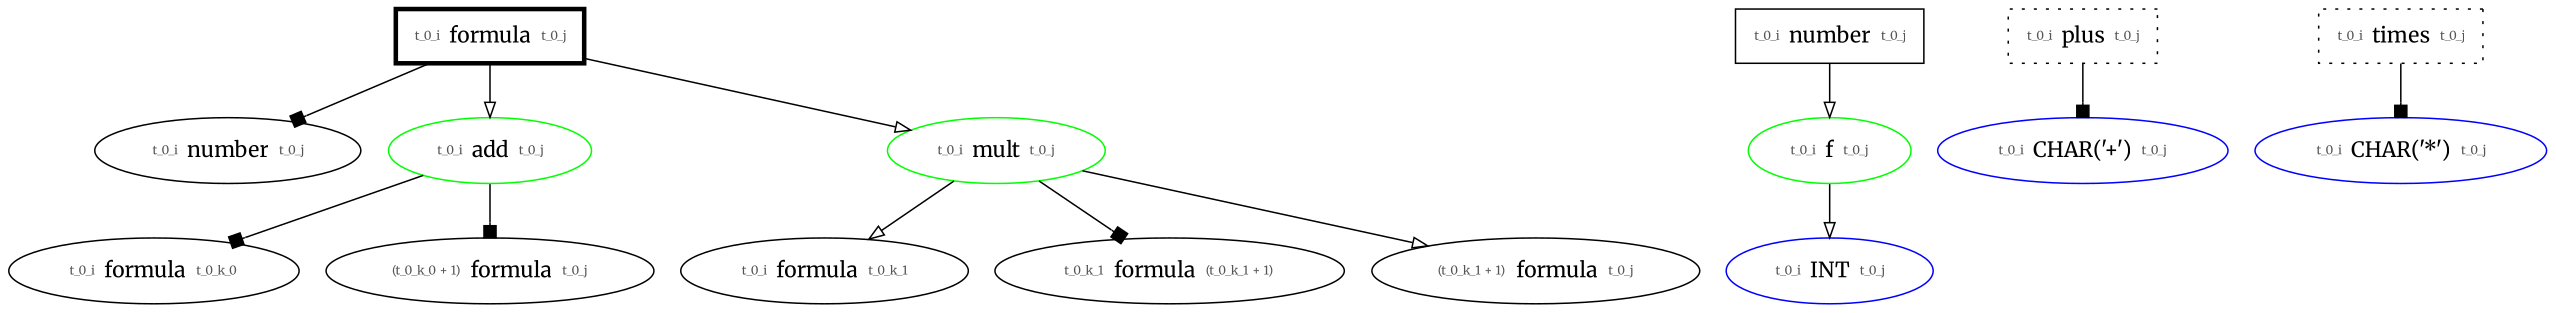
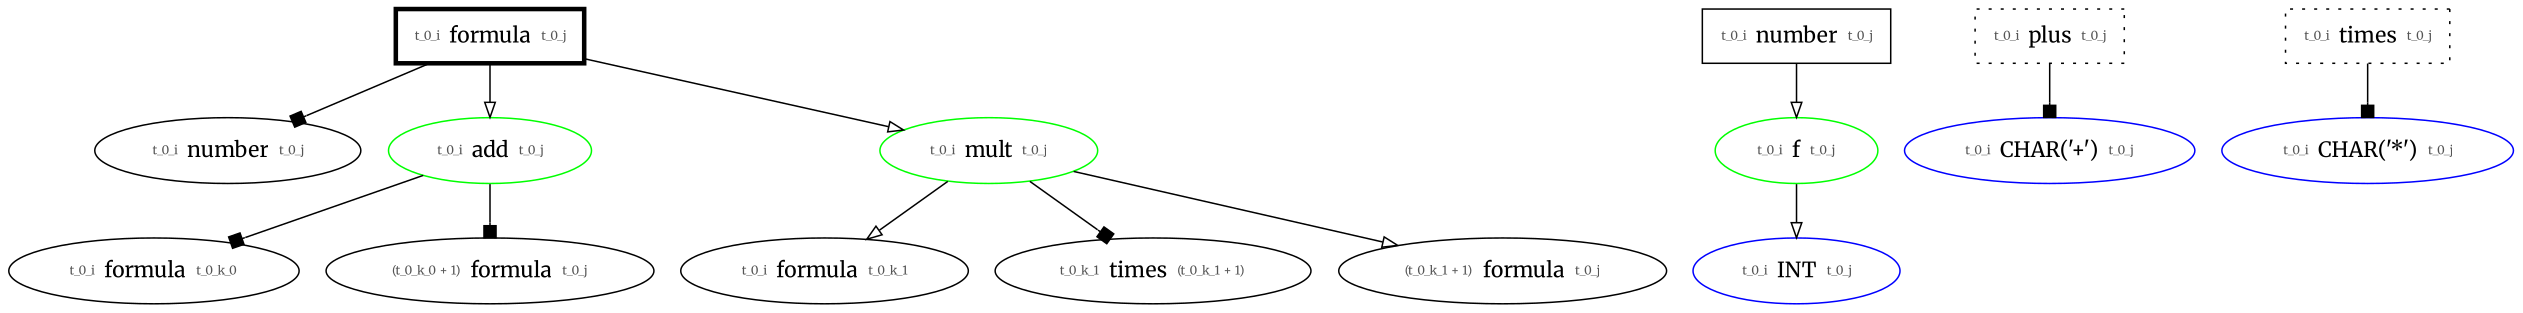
  digraph {
    fontname=Merriweather
    node [color=black fontname=Merriweather]
    edge [arrowhead=box fontname=Merriweather]
    n1 [label=<<table border='0'><tr><td><font point-size='8' color='#555555'>t_0_i</font></td><td>formula</td><td><font point-size='8' color='#555555'>t_0_j</font></td></tr></table>> penwidth=3 shape=box]
    n2 [label=<<table border='0'><tr><td><font point-size='8' color='#555555'>t_0_i</font></td><td>number</td><td><font point-size='8' color='#555555'>t_0_j</font></td></tr></table>>]
    n3 [color=green label=<<table border='0'><tr><td><font point-size='8' color='#555555'>t_0_i</font></td><td>add</td><td><font point-size='8' color='#555555'>t_0_j</font></td></tr></table>>]
    n4 [color=green label=<<table border='0'><tr><td><font point-size='8' color='#555555'>t_0_i</font></td><td>mult</td><td><font point-size='8' color='#555555'>t_0_j</font></td></tr></table>>]
    n5 [label=<<table border='0'><tr><td><font point-size='8' color='#555555'>t_0_i</font></td><td>formula</td><td><font point-size='8' color='#555555'>t_0_k_0</font></td></tr></table>>]
    n6 [label=<<table border='0'><tr><td><font point-size='8' color='#555555'>(t_0_k_0 + 1)</font></td><td>formula</td><td><font point-size='8' color='#555555'>t_0_j</font></td></tr></table>>]
    n7 [label=<<table border='0'><tr><td><font point-size='8' color='#555555'>t_0_i</font></td><td>formula</td><td><font point-size='8' color='#555555'>t_0_k_1</font></td></tr></table>>]
-   n8 [label=<<table border='0'><tr><td><font point-size='8' color='#555555'>t_0_k_1</font></td><td>formula</td><td><font point-size='8' color='#555555'>(t_0_k_1 + 1)</font></td></tr></table>>]
+   n8 [label=<<table border='0'><tr><td><font point-size='8' color='#555555'>t_0_k_1</font></td><td>times</td><td><font point-size='8' color='#555555'>(t_0_k_1 + 1)</font></td></tr></table>>]
    n9 [label=<<table border='0'><tr><td><font point-size='8' color='#555555'>(t_0_k_1 + 1)</font></td><td>formula</td><td><font point-size='8' color='#555555'>t_0_j</font></td></tr></table>>]
    n10 [label=<<table border='0'><tr><td><font point-size='8' color='#555555'>t_0_i</font></td><td>number</td><td><font point-size='8' color='#555555'>t_0_j</font></td></tr></table>> shape=box]
    n11 [color=green label=<<table border='0'><tr><td><font point-size='8' color='#555555'>t_0_i</font></td><td>f</td><td><font point-size='8' color='#555555'>t_0_j</font></td></tr></table>>]
    n12 [color=blue label=<<table border='0'><tr><td><font point-size='8' color='#555555'>t_0_i</font></td><td>INT</td><td><font point-size='8' color='#555555'>t_0_j</font></td></tr></table>>]
    n13 [label=<<table border='0'><tr><td><font point-size='8' color='#555555'>t_0_i</font></td><td>plus</td><td><font point-size='8' color='#555555'>t_0_j</font></td></tr></table>> shape=box style=dotted]
    n14 [color=blue label=<<table border='0'><tr><td><font point-size='8' color='#555555'>t_0_i</font></td><td>CHAR('+')</td><td><font point-size='8' color='#555555'>t_0_j</font></td></tr></table>>]
    n15 [label=<<table border='0'><tr><td><font point-size='8' color='#555555'>t_0_i</font></td><td>times</td><td><font point-size='8' color='#555555'>t_0_j</font></td></tr></table>> shape=box style=dotted]
    n16 [color=blue label=<<table border='0'><tr><td><font point-size='8' color='#555555'>t_0_i</font></td><td>CHAR('*')</td><td><font point-size='8' color='#555555'>t_0_j</font></td></tr></table>>]
    n1 -> n2
    n1 -> n3 [arrowhead=onormal]
    n1 -> n4 [arrowhead=onormal]
    n3 -> n5
    n3 -> n6
    n4 -> n7 [arrowhead=onormal]
    n4 -> n8
    n4 -> n9 [arrowhead=onormal]
    n10 -> n11 [arrowhead=onormal]
    n11 -> n12 [arrowhead=onormal]
    n13 -> n14
    n15 -> n16
  }
